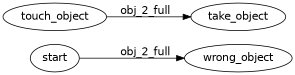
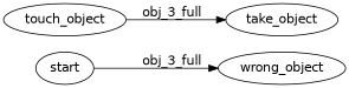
  digraph {
    fontname="DejaVu Sans"
    rankdir=LR
    node [fontname="DejaVu Sans"]
    edge [fontname="DejaVu Sans"]
    start
    wrong_object
    touch_object
    take_object
-   start -> wrong_object [label=obj_2_full]
-   touch_object -> take_object [label=obj_2_full]
+   start -> wrong_object [label=obj_3_full]
+   touch_object -> take_object [label=obj_3_full]
  }
